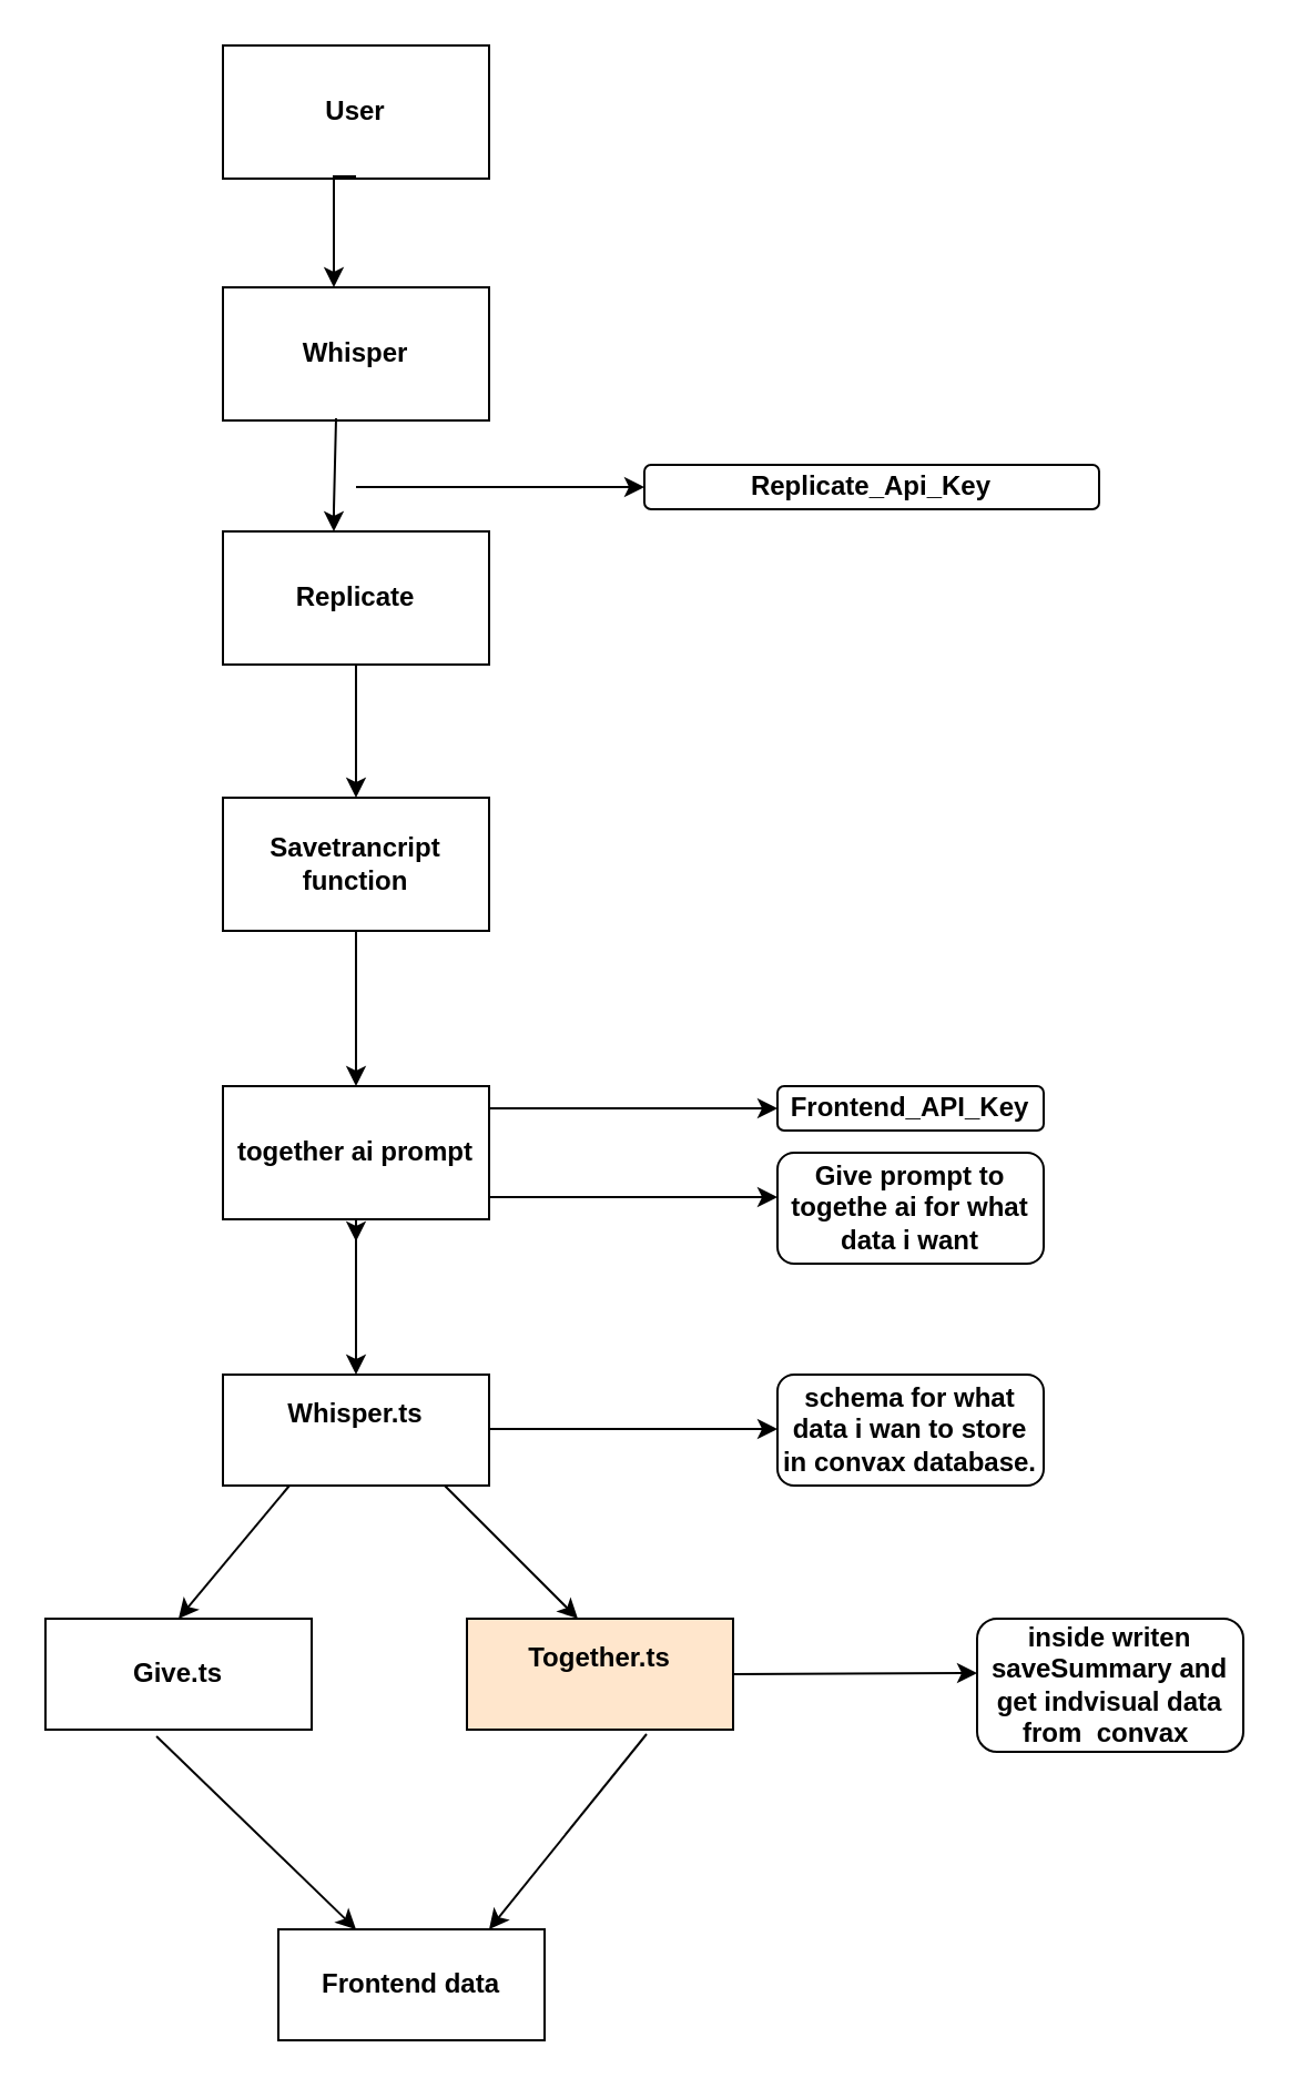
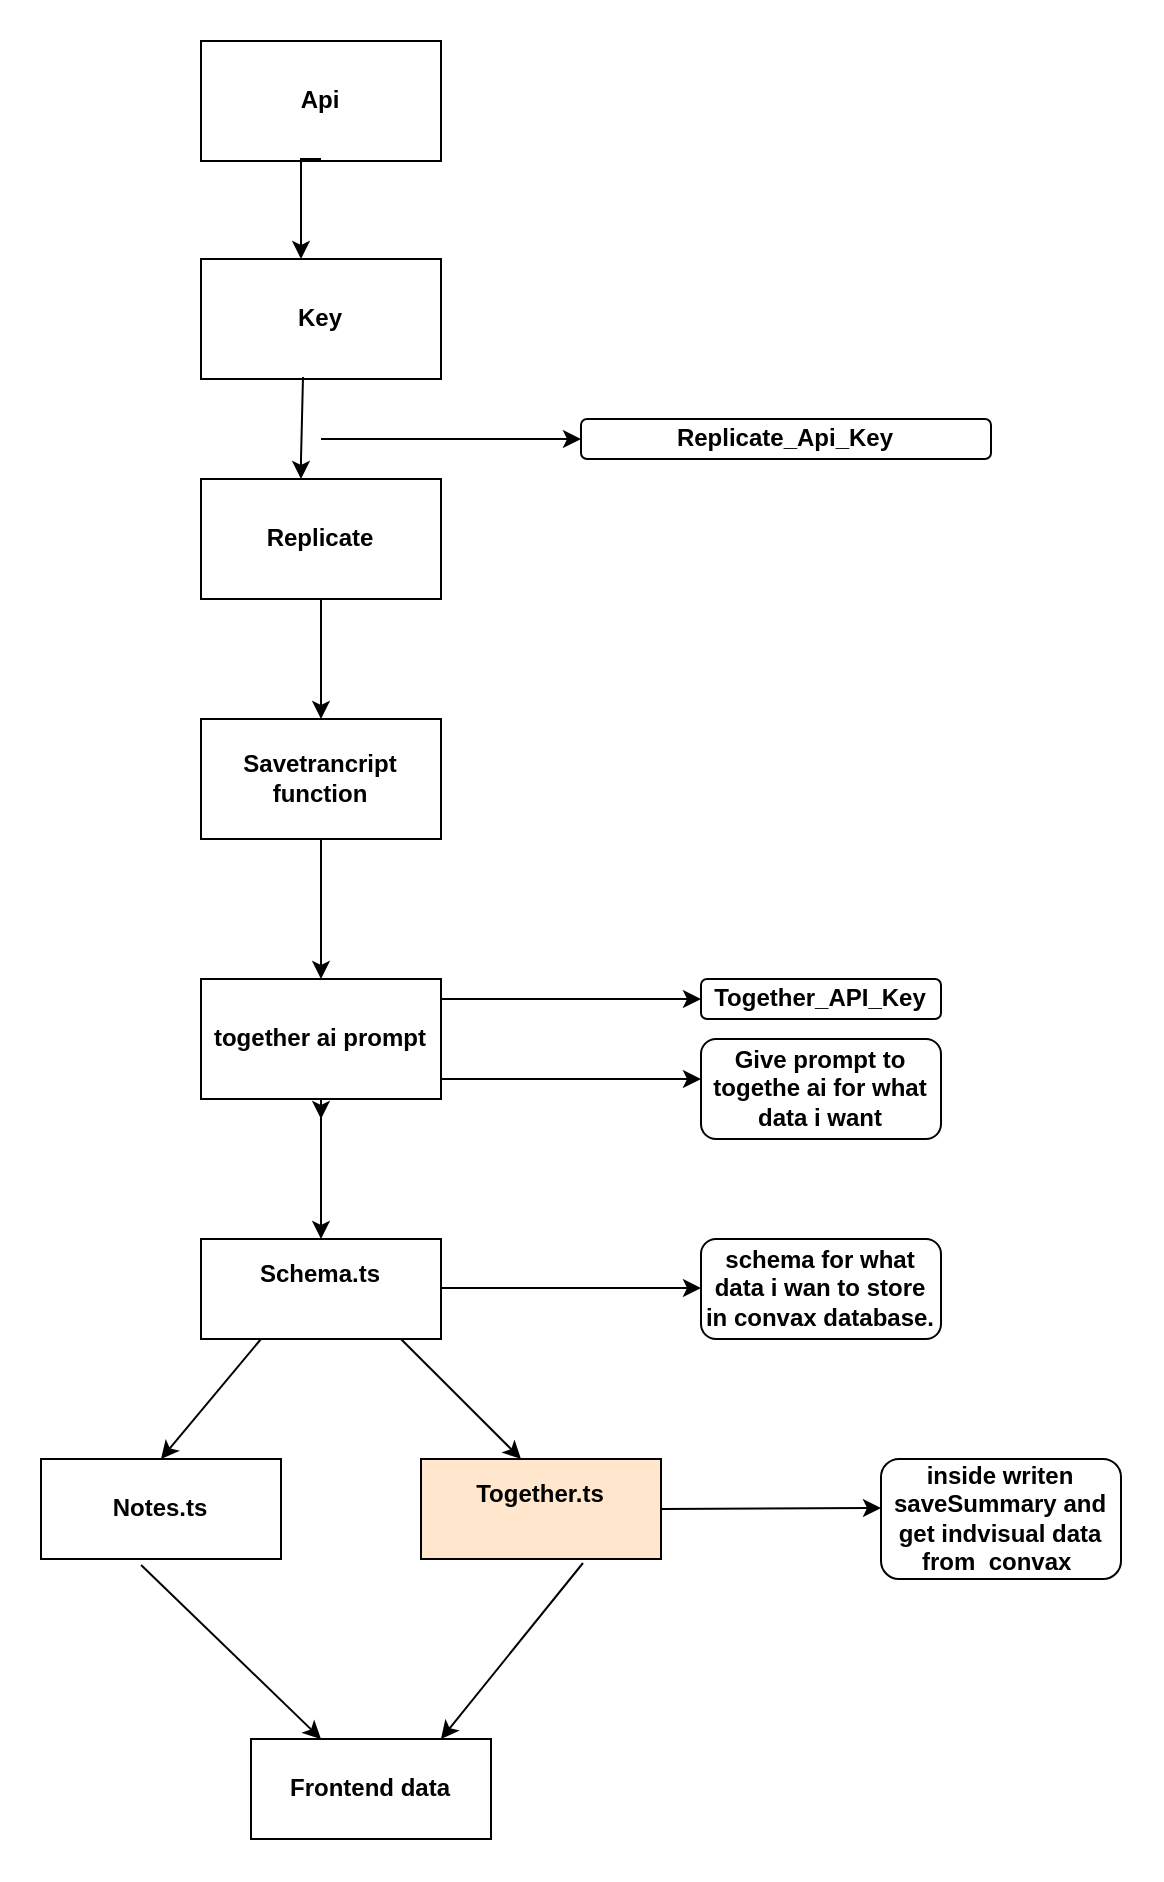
  <mxCell id="0" />
  <mxCell id="1" parent="0" />
- <mxCell id="2" value="&lt;b&gt;User&lt;/b&gt;" style="whiteSpace=wrap;html=1;" parent="1" vertex="1"><mxGeometry x="100" y="20" width="120" height="60" as="geometry" /></mxCell>
+ <mxCell id="2" value="&lt;b&gt;Api&lt;/b&gt;" style="whiteSpace=wrap;html=1;" parent="1" vertex="1"><mxGeometry x="100" y="20" width="120" height="60" as="geometry" /></mxCell>
  <mxCell id="3" value="" style="endArrow=classic;html=1;rounded=0;" parent="1" edge="1"><mxGeometry width="50" height="50" relative="1" as="geometry"><mxPoint x="150" y="79" as="sourcePoint" /><mxPoint x="150" y="129" as="targetPoint" /><Array as="points"><mxPoint x="160" y="79" /><mxPoint x="150" y="79" /><mxPoint x="150" y="109" /></Array></mxGeometry></mxCell>
- <mxCell id="4" value="&lt;b&gt;Whisper&lt;/b&gt;" style="whiteSpace=wrap;html=1;" parent="1" vertex="1"><mxGeometry x="100" y="129" width="120" height="60" as="geometry" /></mxCell>
+ <mxCell id="4" value="&lt;b&gt;Key&lt;/b&gt;" style="whiteSpace=wrap;html=1;" parent="1" vertex="1"><mxGeometry x="100" y="129" width="120" height="60" as="geometry" /></mxCell>
  <mxCell id="5" value="" style="endArrow=classic;html=1;rounded=0;exitX=0.425;exitY=0.983;exitDx=0;exitDy=0;exitPerimeter=0;" parent="1" source="4" edge="1"><mxGeometry width="50" height="50" relative="1" as="geometry"><mxPoint x="220" y="229" as="sourcePoint" /><mxPoint x="150" y="239" as="targetPoint" /><Array as="points"><mxPoint x="150" y="229" /></Array></mxGeometry></mxCell>
  <mxCell id="6" value="&lt;b&gt;Replicate&lt;/b&gt;" style="whiteSpace=wrap;html=1;" parent="1" vertex="1"><mxGeometry x="100" y="239" width="120" height="60" as="geometry" /></mxCell>
  <mxCell id="7" value="" style="endArrow=classic;html=1;rounded=0;exitX=0.5;exitY=1;exitDx=0;exitDy=0;" parent="1" source="6" edge="1"><mxGeometry width="50" height="50" relative="1" as="geometry"><mxPoint x="160" y="319" as="sourcePoint" /><mxPoint x="160" y="359" as="targetPoint" /><Array as="points" /></mxGeometry></mxCell>
  <mxCell id="8" value="&lt;b&gt;Savetrancript function&lt;/b&gt;" style="whiteSpace=wrap;html=1;" parent="1" vertex="1"><mxGeometry x="100" y="359" width="120" height="60" as="geometry" /></mxCell>
  <mxCell id="9" style="edgeStyle=orthogonalEdgeStyle;rounded=0;orthogonalLoop=1;jettySize=auto;html=1;exitX=0.5;exitY=1;exitDx=0;exitDy=0;" parent="1" source="10" edge="1"><mxGeometry relative="1" as="geometry"><mxPoint x="160" y="559" as="targetPoint" /></mxGeometry></mxCell>
  <mxCell id="10" value="&lt;b&gt;together ai prompt&lt;/b&gt;" style="whiteSpace=wrap;html=1;" parent="1" vertex="1"><mxGeometry x="100" y="489" width="120" height="60" as="geometry" /></mxCell>
  <mxCell id="11" value="" style="endArrow=classic;html=1;rounded=0;exitX=0.5;exitY=1;exitDx=0;exitDy=0;" parent="1" source="8" edge="1"><mxGeometry width="50" height="50" relative="1" as="geometry"><mxPoint x="160" y="459" as="sourcePoint" /><mxPoint x="160" y="489" as="targetPoint" /><Array as="points" /></mxGeometry></mxCell>
  <mxCell id="12" value="" style="endArrow=classic;html=1;rounded=0;exitX=0.5;exitY=1;exitDx=0;exitDy=0;" parent="1" source="10" edge="1"><mxGeometry width="50" height="50" relative="1" as="geometry"><mxPoint x="170" y="549" as="sourcePoint" /><mxPoint x="160" y="619" as="targetPoint" /><Array as="points" /></mxGeometry></mxCell>
- <mxCell id="13" value="&lt;div&gt;&lt;b&gt;Whisper.ts&lt;/b&gt;&lt;/div&gt;&lt;div&gt;&lt;b&gt;&lt;br&gt;&lt;/b&gt;&lt;/div&gt;" style="whiteSpace=wrap;html=1;" parent="1" vertex="1"><mxGeometry x="100" y="619" width="120" height="50" as="geometry" /></mxCell>
+ <mxCell id="13" value="&lt;div&gt;&lt;b&gt;Schema.ts&lt;/b&gt;&lt;/div&gt;&lt;div&gt;&lt;b&gt;&lt;br&gt;&lt;/b&gt;&lt;/div&gt;" style="whiteSpace=wrap;html=1;" parent="1" vertex="1"><mxGeometry x="100" y="619" width="120" height="50" as="geometry" /></mxCell>
  <mxCell id="14" value="" style="endArrow=classic;html=1;rounded=0;exitX=0.833;exitY=1;exitDx=0;exitDy=0;exitPerimeter=0;" parent="1" source="13" edge="1"><mxGeometry width="50" height="50" relative="1" as="geometry"><mxPoint x="200" y="679" as="sourcePoint" /><mxPoint x="260" y="729" as="targetPoint" /></mxGeometry></mxCell>
  <mxCell id="15" value="" style="endArrow=classic;html=1;rounded=0;exitX=0.25;exitY=1;exitDx=0;exitDy=0;" parent="1" source="13" edge="1"><mxGeometry width="50" height="50" relative="1" as="geometry"><mxPoint x="220" y="589" as="sourcePoint" /><mxPoint x="80" y="729" as="targetPoint" /></mxGeometry></mxCell>
- <mxCell id="16" value="&lt;b&gt;Give.ts&lt;/b&gt;" style="whiteSpace=wrap;html=1;" parent="1" vertex="1"><mxGeometry x="20" y="729" width="120" height="50" as="geometry" /></mxCell>
+ <mxCell id="16" value="&lt;b&gt;Notes.ts&lt;/b&gt;" style="whiteSpace=wrap;html=1;" parent="1" vertex="1"><mxGeometry x="20" y="729" width="120" height="50" as="geometry" /></mxCell>
  <mxCell id="17" value="&lt;div&gt;&lt;b&gt;Together.ts&lt;/b&gt;&lt;/div&gt;&lt;div&gt;&lt;b&gt;&lt;br&gt;&lt;/b&gt;&lt;/div&gt;" style="whiteSpace=wrap;html=1;fillColor=#ffe6cc;" parent="1" vertex="1"><mxGeometry x="210" y="729" width="120" height="50" as="geometry" /></mxCell>
  <mxCell id="18" value="" style="endArrow=classic;html=1;rounded=0;exitX=0.417;exitY=1.06;exitDx=0;exitDy=0;exitPerimeter=0;" parent="1" source="16" edge="1"><mxGeometry width="50" height="50" relative="1" as="geometry"><mxPoint x="220" y="909" as="sourcePoint" /><mxPoint x="160" y="869" as="targetPoint" /></mxGeometry></mxCell>
  <mxCell id="19" value="" style="endArrow=classic;html=1;rounded=0;exitX=0.675;exitY=1.04;exitDx=0;exitDy=0;exitPerimeter=0;" parent="1" source="17" edge="1"><mxGeometry width="50" height="50" relative="1" as="geometry"><mxPoint x="260" y="809" as="sourcePoint" /><mxPoint x="220" y="869" as="targetPoint" /></mxGeometry></mxCell>
  <mxCell id="20" value="&lt;b&gt;Frontend data&lt;/b&gt;" style="whiteSpace=wrap;html=1;" parent="1" vertex="1"><mxGeometry x="125" y="869" width="120" height="50" as="geometry" /></mxCell>
  <mxCell id="21" value="" style="endArrow=classic;html=1;rounded=0;entryX=0;entryY=0.5;entryDx=0;entryDy=0;" parent="1" target="22" edge="1"><mxGeometry width="50" height="50" relative="1" as="geometry"><mxPoint x="160" y="219" as="sourcePoint" /><mxPoint x="270" y="218" as="targetPoint" /></mxGeometry></mxCell>
  <mxCell id="22" value="&lt;b&gt;Replicate_Api_Key&lt;br&gt;&lt;/b&gt;" style="rounded=1;whiteSpace=wrap;html=1;" parent="1" vertex="1"><mxGeometry x="290" y="209" width="205" height="20" as="geometry" /></mxCell>
  <mxCell id="23" value="" style="endArrow=classic;html=1;rounded=0;entryX=0;entryY=0.5;entryDx=0;entryDy=0;" parent="1" edge="1"><mxGeometry width="50" height="50" relative="1" as="geometry"><mxPoint x="220" y="499" as="sourcePoint" /><mxPoint x="350" y="499" as="targetPoint" /></mxGeometry></mxCell>
- <mxCell id="24" value="&lt;b&gt;Frontend_API_Key&lt;/b&gt;" style="rounded=1;whiteSpace=wrap;html=1;" parent="1" vertex="1"><mxGeometry x="350" y="489" width="120" height="20" as="geometry" /></mxCell>
+ <mxCell id="24" value="&lt;b&gt;Together_API_Key&lt;/b&gt;" style="rounded=1;whiteSpace=wrap;html=1;" parent="1" vertex="1"><mxGeometry x="350" y="489" width="120" height="20" as="geometry" /></mxCell>
  <mxCell id="25" value="" style="endArrow=classic;html=1;rounded=0;entryX=0;entryY=0.5;entryDx=0;entryDy=0;" parent="1" edge="1"><mxGeometry width="50" height="50" relative="1" as="geometry"><mxPoint x="220" y="539" as="sourcePoint" /><mxPoint x="350" y="539" as="targetPoint" /></mxGeometry></mxCell>
  <mxCell id="26" value="&lt;b&gt;Give prompt to togethe ai for what data i want &lt;/b&gt;" style="rounded=1;whiteSpace=wrap;html=1;" parent="1" vertex="1"><mxGeometry x="350" y="519" width="120" height="50" as="geometry" /></mxCell>
  <mxCell id="27" value="" style="endArrow=classic;html=1;rounded=0;entryX=0;entryY=0.5;entryDx=0;entryDy=0;" parent="1" edge="1"><mxGeometry width="50" height="50" relative="1" as="geometry"><mxPoint x="220" y="643.5" as="sourcePoint" /><mxPoint x="350" y="643.5" as="targetPoint" /></mxGeometry></mxCell>
  <mxCell id="28" value="&lt;b&gt;schema for what data i wan to store in convax database.&lt;/b&gt;" style="rounded=1;whiteSpace=wrap;html=1;" parent="1" vertex="1"><mxGeometry x="350" y="619" width="120" height="50" as="geometry" /></mxCell>
  <mxCell id="29" value="" style="endArrow=classic;html=1;rounded=0;entryX=0;entryY=0.5;entryDx=0;entryDy=0;" parent="1" edge="1"><mxGeometry width="50" height="50" relative="1" as="geometry"><mxPoint x="330" y="754" as="sourcePoint" /><mxPoint x="440" y="753.5" as="targetPoint" /></mxGeometry></mxCell>
  <mxCell id="30" value="&lt;b&gt;inside writen saveSummary and get indvisual data from&amp;nbsp; convax&amp;nbsp; &lt;/b&gt;" style="rounded=1;whiteSpace=wrap;html=1;" parent="1" vertex="1"><mxGeometry x="440" y="729" width="120" height="60" as="geometry" /></mxCell>
